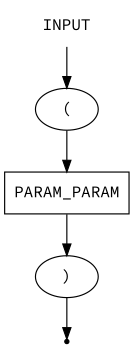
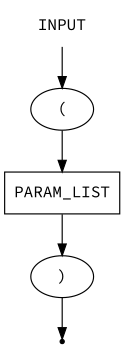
  digraph {
    fontname="Source Code Pro"
    node [shape=oval fontname="Source Code Pro"]
    edge [fontname="Source Code Pro"]
    n1 [label=INPUT shape=plaintext]
    n2 [label="("]
-   n3 [label=PARAM_PARAM shape=box]
+   n3 [label=PARAM_LIST shape=box]
    n4 [label=")"]
    end [shape=point]
    n1 -> n2
    n2 -> n3
    n3 -> n4
    n4 -> end
  }
